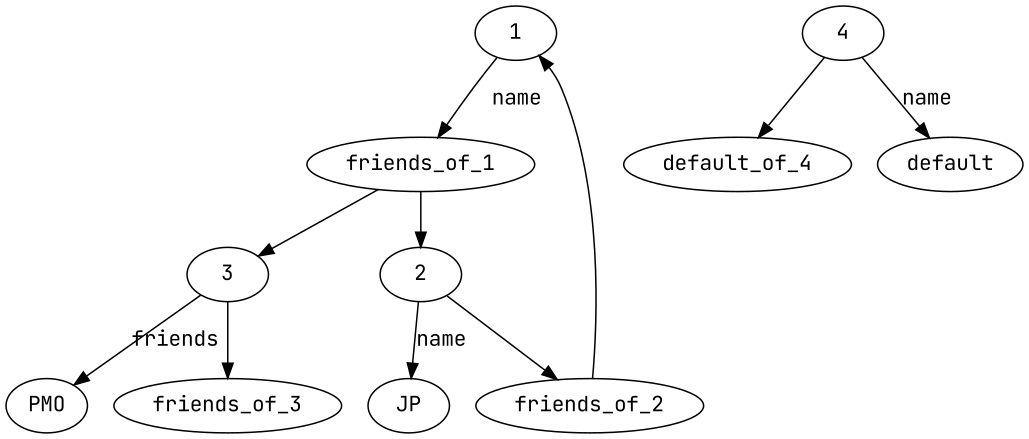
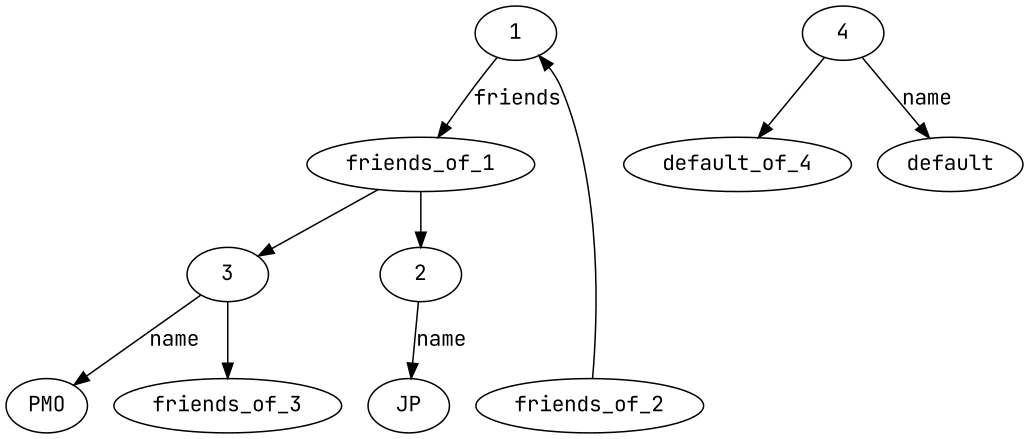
  digraph {
    fontname="JetBrains Mono"
    node [fontname="JetBrains Mono"]
    edge [fontname="JetBrains Mono"]
    1
    friends_of_1
    2
    3
    friends_of_2
    JP
    friends_of_3
    PMO
    n9 [label=default_of_4]
    4
    default
    subgraph sub_1 {
      rank=min
      1
    }
-   1 -> friends_of_1 [label=name]
+   1 -> friends_of_1 [label=friends]
    friends_of_1 -> 2
    friends_of_1 -> 3
-   2 -> friends_of_2
    2 -> JP [label=name]
    3 -> friends_of_3
-   3 -> PMO [label=friends]
+   3 -> PMO [label=name]
    friends_of_2 -> 1
    4 -> n9
    4 -> default [label=name]
  }
